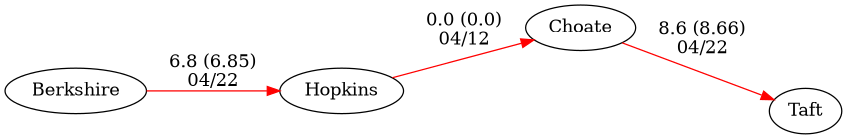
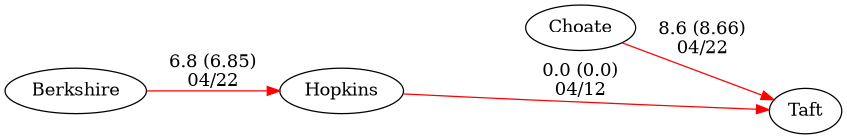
  digraph {
    rankdir=LR
    edge [color=red random=random style=solid]
    Hopkins
    Choate
    Taft
    Berkshire
-   Hopkins -> Choate [label="0.0 (0.0)\n04/12" weight=100]
+   Hopkins -> Taft [label="0.0 (0.0)\n04/12" weight=100]
    Choate -> Taft [label="8.6 (8.66)\n04/22" weight=92]
    Berkshire -> Hopkins [label="6.8 (6.85)\n04/22" weight=94]
  }
